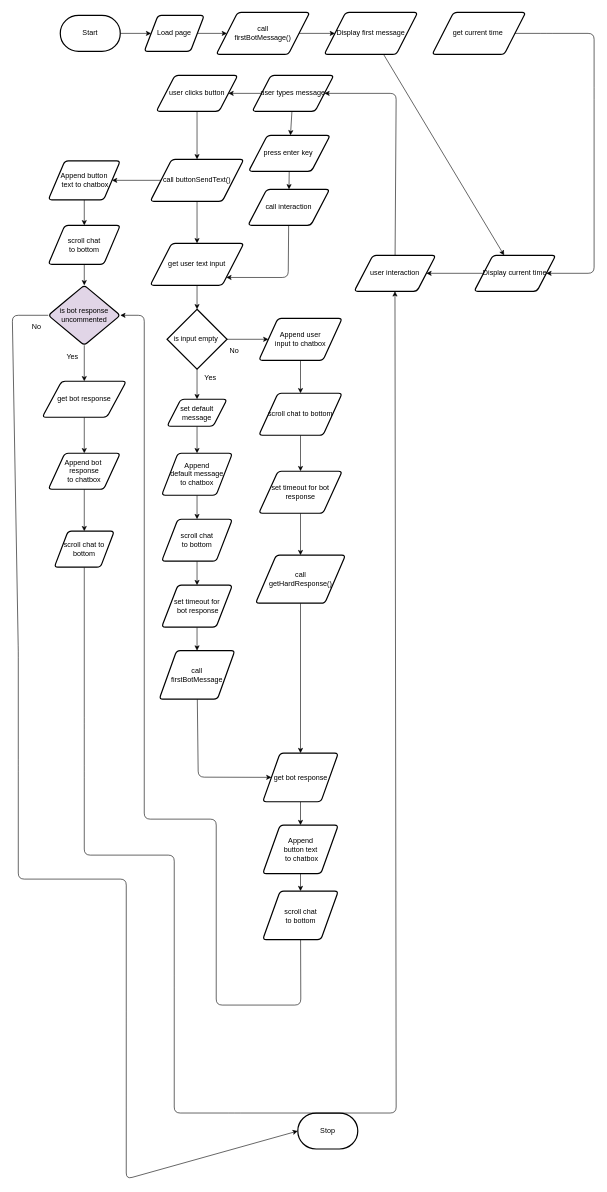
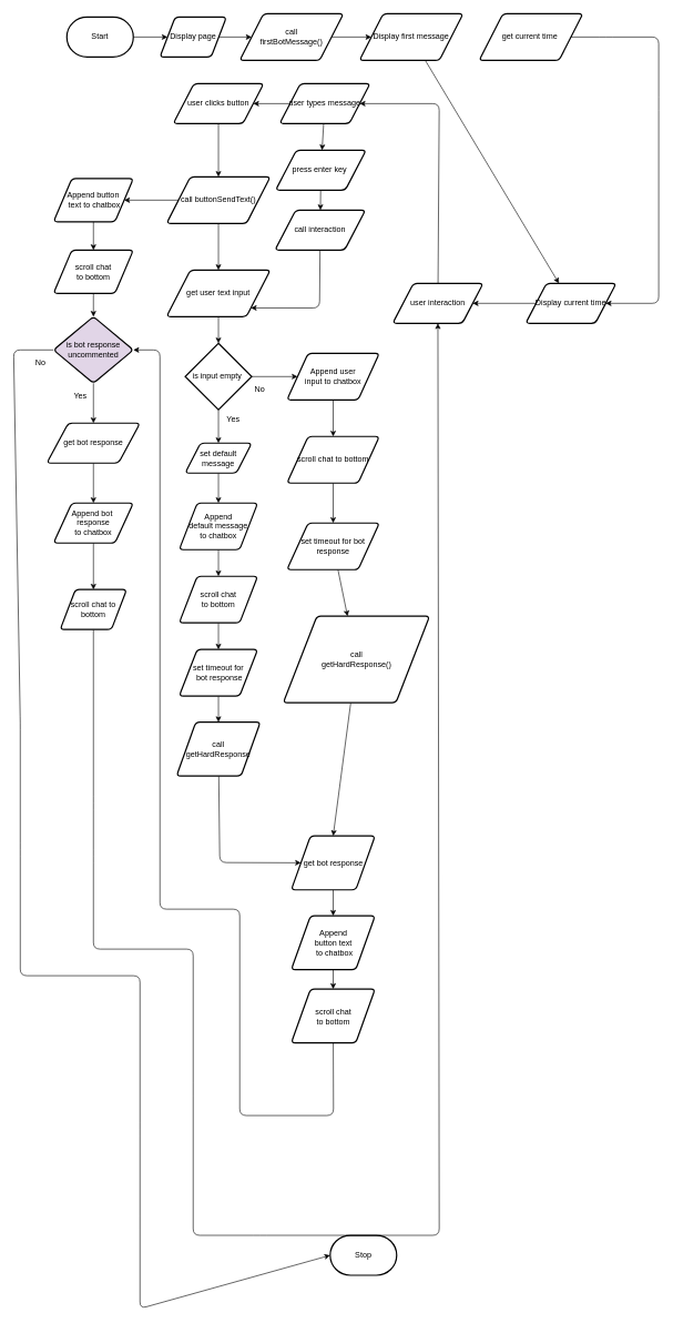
  <mxCell id="0" />
  <mxCell id="1" parent="0" />
  <mxCell id="2" value="" style="edgeStyle=none;html=1;" parent="1" source="3" target="5" edge="1"><mxGeometry relative="1" as="geometry" /></mxCell>
  <mxCell id="3" value="Start" style="strokeWidth=2;html=1;shape=mxgraph.flowchart.terminator;whiteSpace=wrap;" parent="1" vertex="1"><mxGeometry x="100" y="25" width="100" height="60" as="geometry" /></mxCell>
  <mxCell id="4" value="" style="edgeStyle=none;html=1;" parent="1" source="5" target="7" edge="1"><mxGeometry relative="1" as="geometry" /></mxCell>
- <mxCell id="5" value="Load page" style="shape=parallelogram;html=1;strokeWidth=2;perimeter=parallelogramPerimeter;whiteSpace=wrap;rounded=1;arcSize=12;size=0.23;" parent="1" vertex="1"><mxGeometry x="240" y="25" width="100" height="60" as="geometry" /></mxCell>
+ <mxCell id="5" value="Display page" style="shape=parallelogram;html=1;strokeWidth=2;perimeter=parallelogramPerimeter;whiteSpace=wrap;rounded=1;arcSize=12;size=0.23;" parent="1" vertex="1"><mxGeometry x="240" y="25" width="100" height="60" as="geometry" /></mxCell>
  <mxCell id="6" style="edgeStyle=none;html=1;" parent="1" source="7" target="9" edge="1"><mxGeometry relative="1" as="geometry" /></mxCell>
  <mxCell id="7" value="call &lt;br&gt;firstBotMessage()" style="shape=parallelogram;html=1;strokeWidth=2;perimeter=parallelogramPerimeter;whiteSpace=wrap;rounded=1;arcSize=12;size=0.23;" parent="1" vertex="1"><mxGeometry x="360" y="20" width="156" height="70" as="geometry" /></mxCell>
  <mxCell id="8" value="" style="edgeStyle=none;html=1;" parent="1" source="9" target="13" edge="1"><mxGeometry relative="1" as="geometry" /></mxCell>
  <mxCell id="9" value="Display first message" style="shape=parallelogram;html=1;strokeWidth=2;perimeter=parallelogramPerimeter;whiteSpace=wrap;rounded=1;arcSize=12;size=0.23;" parent="1" vertex="1"><mxGeometry x="540" y="20" width="156" height="70" as="geometry" /></mxCell>
  <mxCell id="10" style="edgeStyle=none;html=1;entryX=1;entryY=0.5;entryDx=0;entryDy=0;" parent="1" source="11" target="13" edge="1"><mxGeometry relative="1" as="geometry"><mxPoint x="880" y="155" as="targetPoint" /><Array as="points"><mxPoint x="910" y="55" /><mxPoint x="990" y="55" /><mxPoint x="990" y="155" /><mxPoint x="990" y="455" /></Array></mxGeometry></mxCell>
  <mxCell id="11" value="get current time&amp;nbsp;" style="shape=parallelogram;html=1;strokeWidth=2;perimeter=parallelogramPerimeter;whiteSpace=wrap;rounded=1;arcSize=12;size=0.23;" parent="1" vertex="1"><mxGeometry x="720" y="20" width="156" height="70" as="geometry" /></mxCell>
  <mxCell id="12" value="" style="edgeStyle=none;html=1;" parent="1" source="13" target="15" edge="1"><mxGeometry relative="1" as="geometry" /></mxCell>
  <mxCell id="13" value="Display current time" style="shape=parallelogram;html=1;strokeWidth=2;perimeter=parallelogramPerimeter;whiteSpace=wrap;rounded=1;arcSize=12;size=0.23;" parent="1" vertex="1"><mxGeometry x="790" y="425" width="136" height="60" as="geometry" /></mxCell>
  <mxCell id="14" value="" style="edgeStyle=none;html=1;" parent="1" source="15" target="18" edge="1"><mxGeometry relative="1" as="geometry"><Array as="points"><mxPoint x="660" y="155" /></Array></mxGeometry></mxCell>
  <mxCell id="15" value="user interaction" style="shape=parallelogram;html=1;strokeWidth=2;perimeter=parallelogramPerimeter;whiteSpace=wrap;rounded=1;arcSize=12;size=0.23;" parent="1" vertex="1"><mxGeometry x="590" y="425" width="136" height="60" as="geometry" /></mxCell>
  <mxCell id="16" value="" style="edgeStyle=none;html=1;" parent="1" source="18" target="20" edge="1"><mxGeometry relative="1" as="geometry" /></mxCell>
  <mxCell id="17" value="" style="edgeStyle=none;html=1;" parent="1" source="18" target="22" edge="1"><mxGeometry relative="1" as="geometry" /></mxCell>
  <mxCell id="18" value="user types message" style="shape=parallelogram;html=1;strokeWidth=2;perimeter=parallelogramPerimeter;whiteSpace=wrap;rounded=1;arcSize=12;size=0.23;" parent="1" vertex="1"><mxGeometry x="420" y="125" width="136" height="60" as="geometry" /></mxCell>
  <mxCell id="19" style="edgeStyle=none;html=1;entryX=0.5;entryY=0;entryDx=0;entryDy=0;" parent="1" source="20" target="28" edge="1"><mxGeometry relative="1" as="geometry" /></mxCell>
  <mxCell id="20" value="user clicks button" style="shape=parallelogram;html=1;strokeWidth=2;perimeter=parallelogramPerimeter;whiteSpace=wrap;rounded=1;arcSize=12;size=0.23;" parent="1" vertex="1"><mxGeometry x="260" y="125" width="136" height="60" as="geometry" /></mxCell>
  <mxCell id="21" value="" style="edgeStyle=none;html=1;" parent="1" source="22" target="24" edge="1"><mxGeometry relative="1" as="geometry" /></mxCell>
  <mxCell id="22" value="press enter key&amp;nbsp;" style="shape=parallelogram;html=1;strokeWidth=2;perimeter=parallelogramPerimeter;whiteSpace=wrap;rounded=1;arcSize=12;size=0.23;" parent="1" vertex="1"><mxGeometry x="414" y="225" width="136" height="60" as="geometry" /></mxCell>
  <mxCell id="23" style="edgeStyle=none;html=1;entryX=1;entryY=1;entryDx=0;entryDy=0;" edge="1" parent="1" source="24" target="30"><mxGeometry relative="1" as="geometry"><Array as="points"><mxPoint x="480" y="462" /></Array></mxGeometry></mxCell>
  <mxCell id="24" value="call interaction" style="shape=parallelogram;html=1;strokeWidth=2;perimeter=parallelogramPerimeter;whiteSpace=wrap;rounded=1;arcSize=12;size=0.23;" parent="1" vertex="1"><mxGeometry x="413" y="315" width="136" height="60" as="geometry" /></mxCell>
  <mxCell id="25" value="Stop" style="strokeWidth=2;html=1;shape=mxgraph.flowchart.terminator;whiteSpace=wrap;" parent="1" vertex="1"><mxGeometry x="496" y="1855" width="100" height="60" as="geometry" /></mxCell>
  <mxCell id="26" value="" style="edgeStyle=none;html=1;" parent="1" source="28" target="30" edge="1"><mxGeometry relative="1" as="geometry" /></mxCell>
  <mxCell id="27" style="edgeStyle=none;html=1;entryX=1;entryY=0.5;entryDx=0;entryDy=0;" parent="1" source="28" target="61" edge="1"><mxGeometry relative="1" as="geometry"><mxPoint x="160" y="300" as="targetPoint" /></mxGeometry></mxCell>
  <mxCell id="28" value="call buttonSendText()" style="shape=parallelogram;html=1;strokeWidth=2;perimeter=parallelogramPerimeter;whiteSpace=wrap;rounded=1;arcSize=12;size=0.23;" parent="1" vertex="1"><mxGeometry x="250" y="265" width="156" height="70" as="geometry" /></mxCell>
  <mxCell id="29" value="" style="edgeStyle=none;html=1;" parent="1" source="30" target="33" edge="1"><mxGeometry relative="1" as="geometry" /></mxCell>
  <mxCell id="30" value="get user text input" style="shape=parallelogram;html=1;strokeWidth=2;perimeter=parallelogramPerimeter;whiteSpace=wrap;rounded=1;arcSize=12;size=0.23;" parent="1" vertex="1"><mxGeometry x="250" y="405" width="156" height="70" as="geometry" /></mxCell>
  <mxCell id="31" style="edgeStyle=none;html=1;entryX=0;entryY=0.5;entryDx=0;entryDy=0;" parent="1" source="33" target="37" edge="1"><mxGeometry relative="1" as="geometry"><mxPoint x="410" y="565" as="targetPoint" /></mxGeometry></mxCell>
  <mxCell id="32" style="edgeStyle=none;html=1;entryX=0.5;entryY=0;entryDx=0;entryDy=0;" parent="1" source="33" target="45" edge="1"><mxGeometry relative="1" as="geometry"><mxPoint x="328" y="655" as="targetPoint" /></mxGeometry></mxCell>
  <mxCell id="33" value="is input empty&amp;nbsp;" style="strokeWidth=2;html=1;shape=mxgraph.flowchart.decision;whiteSpace=wrap;" parent="1" vertex="1"><mxGeometry x="278" y="515" width="100" height="100" as="geometry" /></mxCell>
  <mxCell id="34" value="No" style="text;html=1;align=center;verticalAlign=middle;resizable=0;points=[];autosize=1;strokeColor=none;fillColor=none;" parent="1" vertex="1"><mxGeometry x="370" y="570" width="40" height="30" as="geometry" /></mxCell>
  <mxCell id="35" value="Yes" style="text;html=1;align=center;verticalAlign=middle;resizable=0;points=[];autosize=1;strokeColor=none;fillColor=none;" parent="1" vertex="1"><mxGeometry x="330" y="615" width="40" height="30" as="geometry" /></mxCell>
  <mxCell id="36" value="" style="edgeStyle=none;html=1;" parent="1" source="37" target="39" edge="1"><mxGeometry relative="1" as="geometry" /></mxCell>
  <mxCell id="37" value="Append user &lt;br&gt;input to chatbox" style="shape=parallelogram;html=1;strokeWidth=2;perimeter=parallelogramPerimeter;whiteSpace=wrap;rounded=1;arcSize=12;size=0.23;" parent="1" vertex="1"><mxGeometry x="431" y="530" width="139" height="70" as="geometry" /></mxCell>
  <mxCell id="38" value="" style="edgeStyle=none;html=1;" parent="1" source="39" target="41" edge="1"><mxGeometry relative="1" as="geometry" /></mxCell>
  <mxCell id="39" value="scroll chat to bottom" style="shape=parallelogram;html=1;strokeWidth=2;perimeter=parallelogramPerimeter;whiteSpace=wrap;rounded=1;arcSize=12;size=0.23;" parent="1" vertex="1"><mxGeometry x="431" y="655" width="139" height="70" as="geometry" /></mxCell>
  <mxCell id="40" value="" style="edgeStyle=none;html=1;" parent="1" source="41" target="43" edge="1"><mxGeometry relative="1" as="geometry" /></mxCell>
  <mxCell id="41" value="set timeout for bot response" style="shape=parallelogram;html=1;strokeWidth=2;perimeter=parallelogramPerimeter;whiteSpace=wrap;rounded=1;arcSize=12;size=0.23;" parent="1" vertex="1"><mxGeometry x="431" y="785" width="139" height="70" as="geometry" /></mxCell>
  <mxCell id="42" style="edgeStyle=none;html=1;entryX=0.5;entryY=0;entryDx=0;entryDy=0;" parent="1" source="43" target="55" edge="1"><mxGeometry relative="1" as="geometry" /></mxCell>
- <mxCell id="43" value="call &lt;br&gt;getHardResponse()" style="shape=parallelogram;html=1;strokeWidth=2;perimeter=parallelogramPerimeter;whiteSpace=wrap;rounded=1;arcSize=12;size=0.23;" parent="1" vertex="1"><mxGeometry x="425.5" y="925" width="150" height="80" as="geometry" /></mxCell>
+ <mxCell id="43" value="call &lt;br&gt;getHardResponse()" style="shape=parallelogram;html=1;strokeWidth=2;perimeter=parallelogramPerimeter;whiteSpace=wrap;rounded=1;arcSize=12;size=0.23;" parent="1" vertex="1"><mxGeometry x="425.5" y="925" width="220" height="130" as="geometry" /></mxCell>
  <mxCell id="44" value="" style="edgeStyle=none;html=1;" parent="1" source="45" target="47" edge="1"><mxGeometry relative="1" as="geometry" /></mxCell>
  <mxCell id="45" value="set default message" style="shape=parallelogram;html=1;strokeWidth=2;perimeter=parallelogramPerimeter;whiteSpace=wrap;rounded=1;arcSize=12;size=0.23;" parent="1" vertex="1"><mxGeometry x="278" y="665" width="100" height="45" as="geometry" /></mxCell>
  <mxCell id="46" style="edgeStyle=none;html=1;entryX=0.5;entryY=0;entryDx=0;entryDy=0;" parent="1" source="47" target="49" edge="1"><mxGeometry relative="1" as="geometry" /></mxCell>
  <mxCell id="47" value="Append &lt;br&gt;default message &lt;br&gt;to chatbox" style="shape=parallelogram;html=1;strokeWidth=2;perimeter=parallelogramPerimeter;whiteSpace=wrap;rounded=1;arcSize=12;size=0.23;" parent="1" vertex="1"><mxGeometry x="269" y="755" width="118" height="70" as="geometry" /></mxCell>
  <mxCell id="48" value="" style="edgeStyle=none;html=1;" parent="1" source="49" target="51" edge="1"><mxGeometry relative="1" as="geometry" /></mxCell>
  <mxCell id="49" value="scroll chat &lt;br&gt;to bottom" style="shape=parallelogram;html=1;strokeWidth=2;perimeter=parallelogramPerimeter;whiteSpace=wrap;rounded=1;arcSize=12;size=0.23;" parent="1" vertex="1"><mxGeometry x="269" y="865" width="118" height="70" as="geometry" /></mxCell>
  <mxCell id="50" style="edgeStyle=none;html=1;entryX=0.5;entryY=0;entryDx=0;entryDy=0;" parent="1" source="51" target="53" edge="1"><mxGeometry relative="1" as="geometry" /></mxCell>
  <mxCell id="51" value="set timeout for&lt;br&gt;&amp;nbsp;bot response" style="shape=parallelogram;html=1;strokeWidth=2;perimeter=parallelogramPerimeter;whiteSpace=wrap;rounded=1;arcSize=12;size=0.23;" parent="1" vertex="1"><mxGeometry x="269" y="975" width="118" height="70" as="geometry" /></mxCell>
  <mxCell id="52" value="" style="edgeStyle=none;html=1;" parent="1" source="53" target="55" edge="1"><mxGeometry relative="1" as="geometry"><Array as="points"><mxPoint x="330" y="1295" /></Array></mxGeometry></mxCell>
- <mxCell id="53" value="call &lt;br&gt;firstBotMessage" style="shape=parallelogram;html=1;strokeWidth=2;perimeter=parallelogramPerimeter;whiteSpace=wrap;rounded=1;arcSize=12;size=0.23;" parent="1" vertex="1"><mxGeometry x="265" y="1084" width="126" height="81" as="geometry" /></mxCell>
+ <mxCell id="53" value="call &lt;br&gt;getHardResponse" style="shape=parallelogram;html=1;strokeWidth=2;perimeter=parallelogramPerimeter;whiteSpace=wrap;rounded=1;arcSize=12;size=0.23;" parent="1" vertex="1"><mxGeometry x="265" y="1084" width="126" height="81" as="geometry" /></mxCell>
  <mxCell id="54" value="" style="edgeStyle=none;html=1;" parent="1" source="55" target="57" edge="1"><mxGeometry relative="1" as="geometry" /></mxCell>
  <mxCell id="55" value="get bot response" style="shape=parallelogram;html=1;strokeWidth=2;perimeter=parallelogramPerimeter;whiteSpace=wrap;rounded=1;arcSize=12;size=0.23;" parent="1" vertex="1"><mxGeometry x="437.5" y="1255" width="126" height="81" as="geometry" /></mxCell>
  <mxCell id="56" value="" style="edgeStyle=none;html=1;" parent="1" source="57" target="59" edge="1"><mxGeometry relative="1" as="geometry" /></mxCell>
  <mxCell id="57" value="Append &lt;br&gt;button text&lt;br&gt;&amp;nbsp;to chatbox" style="shape=parallelogram;html=1;strokeWidth=2;perimeter=parallelogramPerimeter;whiteSpace=wrap;rounded=1;arcSize=12;size=0.23;" parent="1" vertex="1"><mxGeometry x="437.5" y="1375" width="126" height="81" as="geometry" /></mxCell>
  <mxCell id="58" style="edgeStyle=none;html=1;entryX=1;entryY=0.5;entryDx=0;entryDy=0;" edge="1" parent="1" source="59" target="66"><mxGeometry relative="1" as="geometry"><mxPoint x="90" y="865" as="targetPoint" /><Array as="points"><mxPoint x="501" y="1675" /><mxPoint x="360" y="1675" /><mxPoint x="360" y="1365" /><mxPoint x="240" y="1365" /><mxPoint x="240" y="525" /></Array></mxGeometry></mxCell>
  <mxCell id="59" value="scroll chat &lt;br&gt;to bottom" style="shape=parallelogram;html=1;strokeWidth=2;perimeter=parallelogramPerimeter;whiteSpace=wrap;rounded=1;arcSize=12;size=0.23;" parent="1" vertex="1"><mxGeometry x="437.5" y="1485" width="126" height="81" as="geometry" /></mxCell>
  <mxCell id="60" value="" style="edgeStyle=none;html=1;" parent="1" source="61" target="63" edge="1"><mxGeometry relative="1" as="geometry" /></mxCell>
  <mxCell id="61" value="Append button&lt;br&gt;&amp;nbsp;text to chatbox" style="shape=parallelogram;html=1;strokeWidth=2;perimeter=parallelogramPerimeter;whiteSpace=wrap;rounded=1;arcSize=12;size=0.23;" parent="1" vertex="1"><mxGeometry x="80" y="267.5" width="120" height="65" as="geometry" /></mxCell>
  <mxCell id="62" value="" style="edgeStyle=none;html=1;" parent="1" source="63" target="66" edge="1"><mxGeometry relative="1" as="geometry" /></mxCell>
  <mxCell id="63" value="scroll chat &lt;br&gt;to bottom" style="shape=parallelogram;html=1;strokeWidth=2;perimeter=parallelogramPerimeter;whiteSpace=wrap;rounded=1;arcSize=12;size=0.23;" parent="1" vertex="1"><mxGeometry x="80" y="375" width="120" height="65" as="geometry" /></mxCell>
  <mxCell id="64" style="edgeStyle=none;html=1;entryX=0;entryY=0.5;entryDx=0;entryDy=0;entryPerimeter=0;" parent="1" source="66" edge="1" target="25"><mxGeometry relative="1" as="geometry"><mxPoint x="170" y="965" as="targetPoint" /><Array as="points"><mxPoint x="20" y="525" /><mxPoint x="30" y="1085" /><mxPoint x="30" y="1275" /><mxPoint x="30" y="1465" /><mxPoint x="210" y="1465" /><mxPoint x="210" y="1695" /><mxPoint x="210" y="1835" /><mxPoint x="210" y="1965" /></Array></mxGeometry></mxCell>
  <mxCell id="65" style="edgeStyle=none;html=1;entryX=0.5;entryY=0;entryDx=0;entryDy=0;" edge="1" parent="1" source="66" target="70"><mxGeometry relative="1" as="geometry"><mxPoint x="140" y="625" as="targetPoint" /></mxGeometry></mxCell>
  <mxCell id="66" value="is bot response uncommented" style="rhombus;whiteSpace=wrap;html=1;strokeWidth=2;rounded=1;arcSize=12;fillColor=#e1d5e7;" parent="1" vertex="1"><mxGeometry x="80" y="475" width="120" height="100" as="geometry" /></mxCell>
  <mxCell id="67" value="No&lt;br&gt;" style="text;html=1;align=center;verticalAlign=middle;resizable=0;points=[];autosize=1;strokeColor=none;fillColor=none;" parent="1" vertex="1"><mxGeometry x="40" y="530" width="40" height="30" as="geometry" /></mxCell>
  <mxCell id="68" value="Yes" style="text;html=1;align=center;verticalAlign=middle;resizable=0;points=[];autosize=1;strokeColor=none;fillColor=none;" vertex="1" parent="1"><mxGeometry x="100" y="580" width="40" height="30" as="geometry" /></mxCell>
  <mxCell id="69" value="" style="edgeStyle=none;html=1;" edge="1" parent="1" source="70" target="72"><mxGeometry relative="1" as="geometry" /></mxCell>
  <mxCell id="70" value="get bot response" style="shape=parallelogram;html=1;strokeWidth=2;perimeter=parallelogramPerimeter;whiteSpace=wrap;rounded=1;arcSize=12;size=0.23;" vertex="1" parent="1"><mxGeometry x="70" y="635" width="140" height="60" as="geometry" /></mxCell>
  <mxCell id="71" value="" style="edgeStyle=none;html=1;" edge="1" parent="1" source="72" target="74"><mxGeometry relative="1" as="geometry" /></mxCell>
  <mxCell id="72" value="Append bot&amp;nbsp;&lt;br&gt;response&lt;br&gt;to chatbox" style="shape=parallelogram;html=1;strokeWidth=2;perimeter=parallelogramPerimeter;whiteSpace=wrap;rounded=1;arcSize=12;size=0.23;" vertex="1" parent="1"><mxGeometry x="80" y="755" width="120" height="60" as="geometry" /></mxCell>
  <mxCell id="73" style="edgeStyle=none;html=1;entryX=0.5;entryY=1;entryDx=0;entryDy=0;" edge="1" parent="1" source="74" target="15"><mxGeometry relative="1" as="geometry"><mxPoint x="770" y="1055" as="targetPoint" /><Array as="points"><mxPoint x="140" y="1205" /><mxPoint x="140" y="1285" /><mxPoint x="140" y="1425" /><mxPoint x="290" y="1425" /><mxPoint x="290" y="1635" /><mxPoint x="290" y="1855" /><mxPoint x="390" y="1855" /><mxPoint x="660" y="1855" /></Array></mxGeometry></mxCell>
  <mxCell id="74" value="scroll chat to bottom" style="shape=parallelogram;html=1;strokeWidth=2;perimeter=parallelogramPerimeter;whiteSpace=wrap;rounded=1;arcSize=12;size=0.23;" vertex="1" parent="1"><mxGeometry x="90" y="885" width="100" height="60" as="geometry" /></mxCell>
